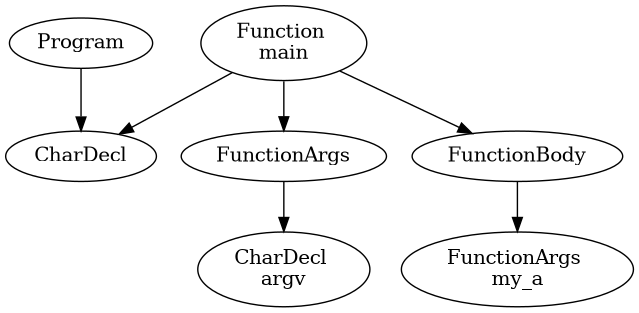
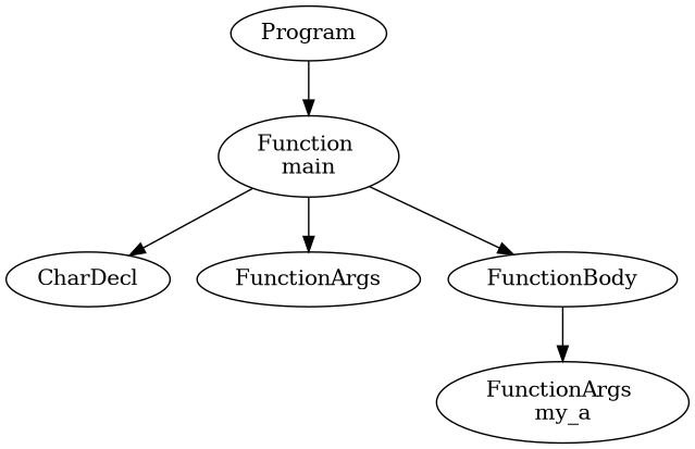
  digraph {
    n1 [label=Program]
    n2 [label="Function \nmain"]
    n3 [label=CharDecl]
    n4 [label=FunctionArgs]
    n5 [label=FunctionBody]
-   n6 [label="CharDecl \nargv"]
    n7 [label="FunctionArgs \nmy_a"]
-   n1 -> n3
+   n1 -> n2
    n2 -> n3
    n2 -> n4
    n2 -> n5
-   n4 -> n6
    n5 -> n7
  }
